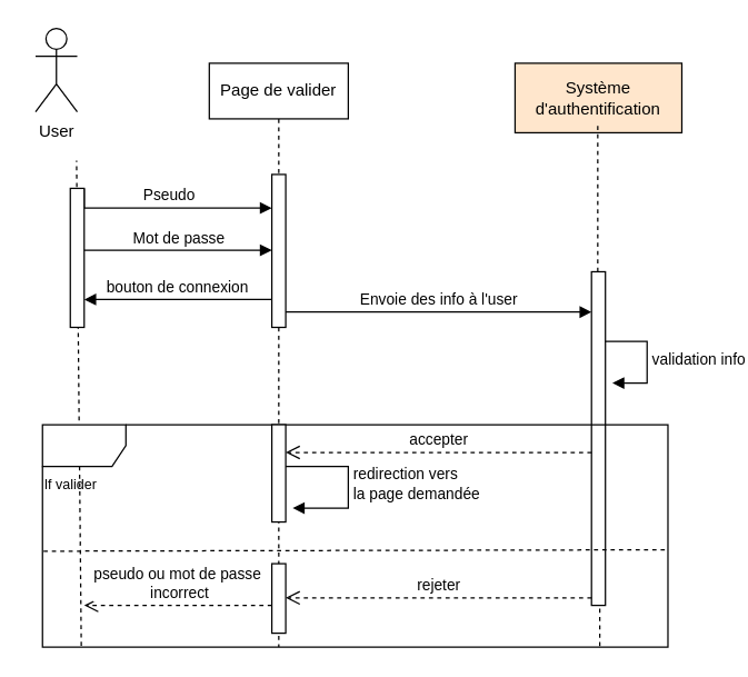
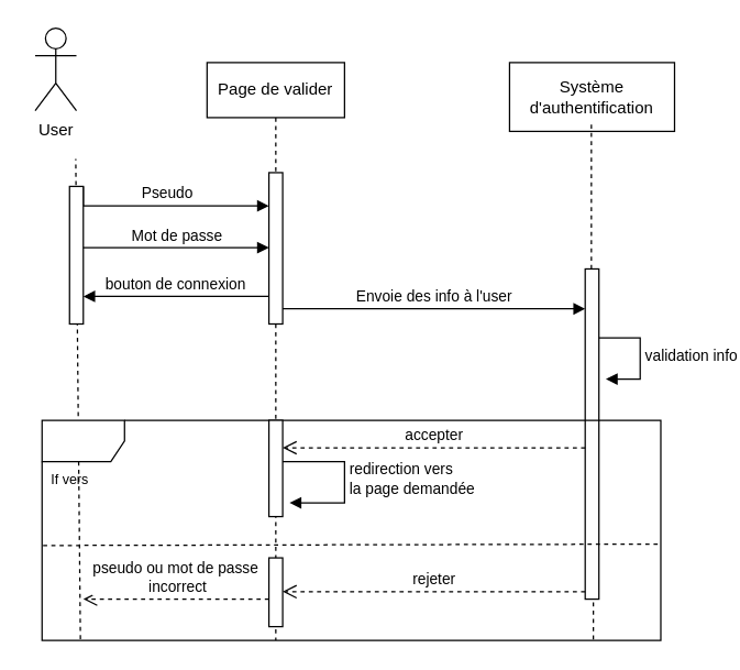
  <mxCell id="0" />
  <mxCell id="1" parent="0" />
  <mxCell id="2" value="" style="endArrow=none;dashed=1;html=1;rounded=0;exitX=0.062;exitY=0.994;exitDx=0;exitDy=0;exitPerimeter=0;" edge="1" parent="1" source="15"><mxGeometry width="50" height="50" relative="1" as="geometry"><mxPoint x="54.5" y="325" as="sourcePoint" /><mxPoint x="54.5" y="115" as="targetPoint" /></mxGeometry></mxCell>
  <mxCell id="3" value="Page de valider" style="shape=umlLifeline;perimeter=lifelinePerimeter;whiteSpace=wrap;html=1;container=0;dropTarget=0;collapsible=0;recursiveResize=0;outlineConnect=0;portConstraint=eastwest;newEdgeStyle={&quot;edgeStyle&quot;:&quot;elbowEdgeStyle&quot;,&quot;elbow&quot;:&quot;vertical&quot;,&quot;curved&quot;:0,&quot;rounded&quot;:0};" parent="1" vertex="1"><mxGeometry x="150" y="45" width="100" height="420" as="geometry" /></mxCell>
  <mxCell id="4" value="" style="html=1;points=[];perimeter=orthogonalPerimeter;outlineConnect=0;targetShapes=umlLifeline;portConstraint=eastwest;newEdgeStyle={&quot;edgeStyle&quot;:&quot;elbowEdgeStyle&quot;,&quot;elbow&quot;:&quot;vertical&quot;,&quot;curved&quot;:0,&quot;rounded&quot;:0};" parent="3" vertex="1"><mxGeometry x="45" y="80" width="10" height="110" as="geometry" /></mxCell>
  <mxCell id="5" value="Pseudo" style="html=1;verticalAlign=bottom;endArrow=block;edgeStyle=elbowEdgeStyle;elbow=vertical;curved=0;rounded=0;exitX=1;exitY=0.176;exitDx=0;exitDy=0;exitPerimeter=0;" parent="1" target="4" edge="1"><mxGeometry relative="1" as="geometry"><mxPoint x="60" y="135" as="sourcePoint" /><Array as="points"><mxPoint x="100" y="149.16" /></Array><mxPoint x="160" y="149.16" as="targetPoint" /></mxGeometry></mxCell>
  <mxCell id="6" value="" style="html=1;points=[];perimeter=orthogonalPerimeter;outlineConnect=0;targetShapes=umlLifeline;portConstraint=eastwest;newEdgeStyle={&quot;edgeStyle&quot;:&quot;elbowEdgeStyle&quot;,&quot;elbow&quot;:&quot;vertical&quot;,&quot;curved&quot;:0,&quot;rounded&quot;:0};" vertex="1" parent="1"><mxGeometry x="50" y="135" width="10" height="100" as="geometry" /></mxCell>
  <mxCell id="7" value="User" style="shape=umlActor;verticalLabelPosition=bottom;verticalAlign=top;html=1;outlineConnect=0;" vertex="1" parent="1"><mxGeometry x="25" y="20" width="30" height="60" as="geometry" /></mxCell>
  <mxCell id="8" value="Mot de passe" style="html=1;verticalAlign=bottom;endArrow=block;edgeStyle=elbowEdgeStyle;elbow=vertical;curved=0;rounded=0;exitX=1;exitY=0.176;exitDx=0;exitDy=0;exitPerimeter=0;" edge="1" parent="1" target="4"><mxGeometry relative="1" as="geometry"><mxPoint x="60" y="179.5" as="sourcePoint" /><Array as="points"><mxPoint x="100" y="179.5" /></Array><mxPoint x="160" y="179.5" as="targetPoint" /></mxGeometry></mxCell>
  <mxCell id="9" value="bouton de connexion" style="html=1;verticalAlign=bottom;endArrow=block;edgeStyle=elbowEdgeStyle;elbow=vertical;curved=0;rounded=0;" edge="1" parent="1" source="4"><mxGeometry relative="1" as="geometry"><mxPoint x="190" y="215" as="sourcePoint" /><Array as="points"><mxPoint x="140" y="215" /><mxPoint x="150" y="245" /></Array><mxPoint x="60" y="215" as="targetPoint" /></mxGeometry></mxCell>
- <mxCell id="10" value="Système d'authentification" style="rounded=0;whiteSpace=wrap;html=1;fillColor=#ffe6cc;" vertex="1" parent="1"><mxGeometry x="370" y="45" width="120" height="50" as="geometry" /></mxCell>
+ <mxCell id="10" value="Système d'authentification" style="rounded=0;whiteSpace=wrap;html=1;" vertex="1" parent="1"><mxGeometry x="370" y="45" width="120" height="50" as="geometry" /></mxCell>
  <mxCell id="11" value="" style="endArrow=none;dashed=1;html=1;rounded=0;" edge="1" parent="1" source="13"><mxGeometry width="50" height="50" relative="1" as="geometry"><mxPoint x="429.5" y="300" as="sourcePoint" /><mxPoint x="429.5" y="90" as="targetPoint" /></mxGeometry></mxCell>
  <mxCell id="12" value="" style="endArrow=none;dashed=1;html=1;rounded=0;exitX=0.891;exitY=0.996;exitDx=0;exitDy=0;exitPerimeter=0;" edge="1" parent="1" source="15" target="13"><mxGeometry width="50" height="50" relative="1" as="geometry"><mxPoint x="430" y="525" as="sourcePoint" /><mxPoint x="429.5" y="90" as="targetPoint" /></mxGeometry></mxCell>
  <mxCell id="13" value="" style="html=1;points=[];perimeter=orthogonalPerimeter;outlineConnect=0;targetShapes=umlLifeline;portConstraint=eastwest;newEdgeStyle={&quot;edgeStyle&quot;:&quot;elbowEdgeStyle&quot;,&quot;elbow&quot;:&quot;vertical&quot;,&quot;curved&quot;:0,&quot;rounded&quot;:0};" vertex="1" parent="1"><mxGeometry x="425" y="195" width="10" height="240" as="geometry" /></mxCell>
  <mxCell id="14" value="Envoie des info à l'user" style="html=1;verticalAlign=bottom;endArrow=block;edgeStyle=elbowEdgeStyle;elbow=vertical;curved=0;rounded=0;" edge="1" parent="1" source="4" target="13"><mxGeometry relative="1" as="geometry"><mxPoint x="210" y="224" as="sourcePoint" /><Array as="points"><mxPoint x="250" y="224" /></Array><mxPoint x="350" y="224.5" as="targetPoint" /></mxGeometry></mxCell>
  <mxCell id="15" value="" style="shape=umlFrame;whiteSpace=wrap;html=1;pointerEvents=0;" vertex="1" parent="1"><mxGeometry x="30" y="305" width="450" height="160" as="geometry" /></mxCell>
  <mxCell id="16" value="" style="endArrow=none;dashed=1;html=1;rounded=0;exitX=0.997;exitY=0.547;exitDx=0;exitDy=0;exitPerimeter=0;" edge="1" parent="1"><mxGeometry width="50" height="50" relative="1" as="geometry"><mxPoint x="477.75" y="395" as="sourcePoint" /><mxPoint x="30" y="396" as="targetPoint" /></mxGeometry></mxCell>
  <mxCell id="17" value="validation info" style="html=1;align=left;spacingLeft=2;endArrow=block;rounded=0;edgeStyle=orthogonalEdgeStyle;curved=0;rounded=0;" edge="1" parent="1"><mxGeometry relative="1" as="geometry"><mxPoint x="435" y="245" as="sourcePoint" /><Array as="points"><mxPoint x="465" y="275" /></Array><mxPoint x="440" y="275" as="targetPoint" /></mxGeometry></mxCell>
- <mxCell id="18" value="If valider" style="text;html=1;align=center;verticalAlign=middle;resizable=0;points=[];autosize=1;strokeColor=none;fillColor=none;strokeWidth=1;fontSize=10;" vertex="1" parent="1"><mxGeometry x="20" y="333" width="60" height="30" as="geometry" /></mxCell>
+ <mxCell id="18" value="If vers" style="text;html=1;align=center;verticalAlign=middle;resizable=0;points=[];autosize=1;strokeColor=none;fillColor=none;strokeWidth=1;fontSize=10;" vertex="1" parent="1"><mxGeometry x="20" y="333" width="60" height="30" as="geometry" /></mxCell>
  <mxCell id="19" value="" style="html=1;points=[];perimeter=orthogonalPerimeter;outlineConnect=0;targetShapes=umlLifeline;portConstraint=eastwest;newEdgeStyle={&quot;edgeStyle&quot;:&quot;elbowEdgeStyle&quot;,&quot;elbow&quot;:&quot;vertical&quot;,&quot;curved&quot;:0,&quot;rounded&quot;:0};" vertex="1" parent="1"><mxGeometry x="195" y="305" width="10" height="70" as="geometry" /></mxCell>
  <mxCell id="20" value="accepter" style="html=1;verticalAlign=bottom;endArrow=open;dashed=1;endSize=8;curved=0;rounded=0;" edge="1" parent="1"><mxGeometry relative="1" as="geometry"><mxPoint x="425" y="325" as="sourcePoint" /><mxPoint x="205" y="325" as="targetPoint" /></mxGeometry></mxCell>
  <mxCell id="21" value="&lt;div&gt;redirection vers&amp;nbsp;&lt;/div&gt;&lt;div&gt;la page demandée&lt;/div&gt;" style="html=1;align=left;spacingLeft=2;endArrow=block;rounded=0;edgeStyle=orthogonalEdgeStyle;curved=0;rounded=0;" edge="1" parent="1"><mxGeometry relative="1" as="geometry"><mxPoint x="205" y="335" as="sourcePoint" /><Array as="points"><mxPoint x="250" y="335" /><mxPoint x="250" y="365" /></Array><mxPoint x="210" y="365" as="targetPoint" /></mxGeometry></mxCell>
  <mxCell id="22" value="" style="html=1;points=[];perimeter=orthogonalPerimeter;outlineConnect=0;targetShapes=umlLifeline;portConstraint=eastwest;newEdgeStyle={&quot;edgeStyle&quot;:&quot;elbowEdgeStyle&quot;,&quot;elbow&quot;:&quot;vertical&quot;,&quot;curved&quot;:0,&quot;rounded&quot;:0};" vertex="1" parent="1"><mxGeometry x="195" y="405" width="10" height="50" as="geometry" /></mxCell>
  <mxCell id="23" value="rejeter" style="html=1;verticalAlign=bottom;endArrow=open;dashed=1;endSize=8;curved=0;rounded=0;" edge="1" parent="1"><mxGeometry relative="1" as="geometry"><mxPoint x="425" y="429.57" as="sourcePoint" /><mxPoint x="205" y="429.57" as="targetPoint" /></mxGeometry></mxCell>
  <mxCell id="24" value="&lt;div&gt;pseudo ou mot de passe&lt;/div&gt;&lt;div&gt;&amp;nbsp;incorrect&lt;/div&gt;" style="html=1;verticalAlign=bottom;endArrow=open;dashed=1;endSize=8;curved=0;rounded=0;" edge="1" parent="1" source="22"><mxGeometry relative="1" as="geometry"><mxPoint x="190" y="435" as="sourcePoint" /><mxPoint x="60" y="435" as="targetPoint" /></mxGeometry></mxCell>
